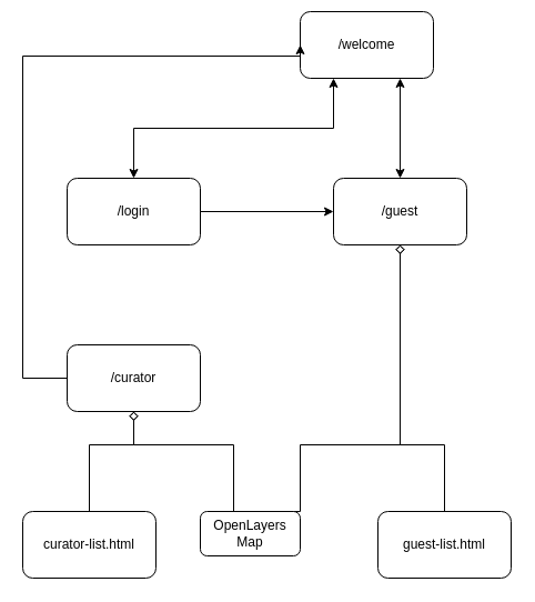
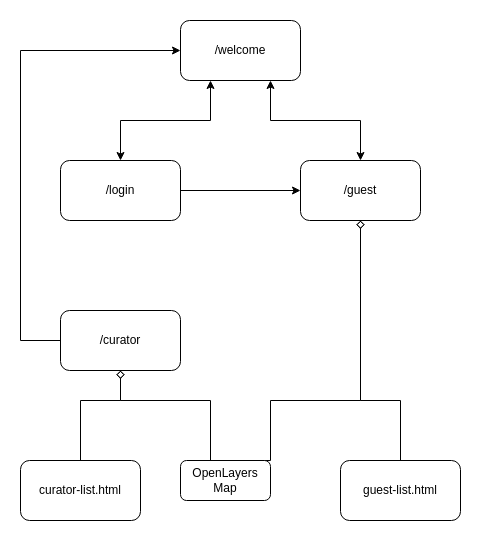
  <mxCell id="0" />
  <mxCell id="1" parent="0" />
  <mxCell id="2" style="edgeStyle=orthogonalEdgeStyle;rounded=0;orthogonalLoop=1;jettySize=auto;html=1;exitX=0.25;exitY=1;exitDx=0;exitDy=0;startArrow=classic;startFill=1;" edge="1" parent="1" source="4" target="6"><mxGeometry relative="1" as="geometry" /></mxCell>
  <mxCell id="3" style="edgeStyle=orthogonalEdgeStyle;rounded=0;orthogonalLoop=1;jettySize=auto;html=1;exitX=0.75;exitY=1;exitDx=0;exitDy=0;startArrow=classic;startFill=1;" edge="1" parent="1" source="4" target="9"><mxGeometry relative="1" as="geometry" /></mxCell>
- <mxCell id="4" value="/welcome" style="rounded=1;whiteSpace=wrap;html=1;" vertex="1" parent="1"><mxGeometry x="270" y="10" width="120" height="60" as="geometry" /></mxCell>
+ <mxCell id="4" value="/welcome" style="rounded=1;whiteSpace=wrap;html=1;" vertex="1" parent="1"><mxGeometry x="180" y="20" width="120" height="60" as="geometry" /></mxCell>
  <mxCell id="5" style="edgeStyle=orthogonalEdgeStyle;rounded=0;orthogonalLoop=1;jettySize=auto;html=1;" edge="1" parent="1" source="6" target="9"><mxGeometry relative="1" as="geometry" /></mxCell>
  <mxCell id="6" value="/login" style="rounded=1;whiteSpace=wrap;html=1;" vertex="1" parent="1"><mxGeometry x="60" y="160" width="120" height="60" as="geometry" /></mxCell>
  <mxCell id="7" style="edgeStyle=orthogonalEdgeStyle;rounded=0;orthogonalLoop=1;jettySize=auto;html=1;entryX=0.5;entryY=0;entryDx=0;entryDy=0;startArrow=diamond;startFill=0;endArrow=none;endFill=0;" edge="1" parent="1" source="9" target="15"><mxGeometry relative="1" as="geometry"><Array as="points"><mxPoint x="360" y="400" /><mxPoint x="400" y="400" /></Array></mxGeometry></mxCell>
  <mxCell id="8" style="edgeStyle=orthogonalEdgeStyle;rounded=0;orthogonalLoop=1;jettySize=auto;html=1;entryX=0.75;entryY=0;entryDx=0;entryDy=0;startArrow=diamond;startFill=0;endArrow=none;endFill=0;exitX=0.5;exitY=1;exitDx=0;exitDy=0;" edge="1" parent="1" source="9" target="16"><mxGeometry relative="1" as="geometry"><Array as="points"><mxPoint x="360" y="400" /><mxPoint x="270" y="400" /></Array></mxGeometry></mxCell>
  <mxCell id="9" value="/guest" style="rounded=1;whiteSpace=wrap;html=1;" vertex="1" parent="1"><mxGeometry x="300" y="160" width="120" height="60" as="geometry" /></mxCell>
  <mxCell id="10" style="edgeStyle=orthogonalEdgeStyle;rounded=0;orthogonalLoop=1;jettySize=auto;html=1;entryX=0;entryY=0.5;entryDx=0;entryDy=0;exitX=0;exitY=0.5;exitDx=0;exitDy=0;" edge="1" parent="1" source="13" target="4"><mxGeometry relative="1" as="geometry"><Array as="points"><mxPoint x="20" y="340" /><mxPoint x="20" y="50" /></Array></mxGeometry></mxCell>
  <mxCell id="11" style="edgeStyle=orthogonalEdgeStyle;rounded=0;orthogonalLoop=1;jettySize=auto;html=1;startArrow=diamond;startFill=0;endArrow=none;endFill=0;" edge="1" parent="1" source="13" target="14"><mxGeometry relative="1" as="geometry"><Array as="points"><mxPoint x="120" y="400" /><mxPoint x="80" y="400" /></Array></mxGeometry></mxCell>
  <mxCell id="12" style="edgeStyle=orthogonalEdgeStyle;rounded=0;orthogonalLoop=1;jettySize=auto;html=1;startArrow=diamond;startFill=0;endArrow=none;endFill=0;entryX=0.25;entryY=0;entryDx=0;entryDy=0;" edge="1" parent="1" source="13" target="16"><mxGeometry relative="1" as="geometry"><mxPoint x="210" y="460" as="targetPoint" /><Array as="points"><mxPoint x="120" y="400" /><mxPoint x="210" y="400" /></Array></mxGeometry></mxCell>
  <mxCell id="13" value="/curator" style="rounded=1;whiteSpace=wrap;html=1;" vertex="1" parent="1"><mxGeometry x="60" y="310" width="120" height="60" as="geometry" /></mxCell>
  <mxCell id="14" value="curator-list.html" style="rounded=1;whiteSpace=wrap;html=1;" vertex="1" parent="1"><mxGeometry x="20" y="460" width="120" height="60" as="geometry" /></mxCell>
  <mxCell id="15" value="guest-list.html" style="rounded=1;whiteSpace=wrap;html=1;" vertex="1" parent="1"><mxGeometry x="340" y="460" width="120" height="60" as="geometry" /></mxCell>
  <mxCell id="16" value="OpenLayers Map" style="rounded=1;whiteSpace=wrap;html=1;" vertex="1" parent="1"><mxGeometry x="180" y="460" width="90" height="40" as="geometry" /></mxCell>
